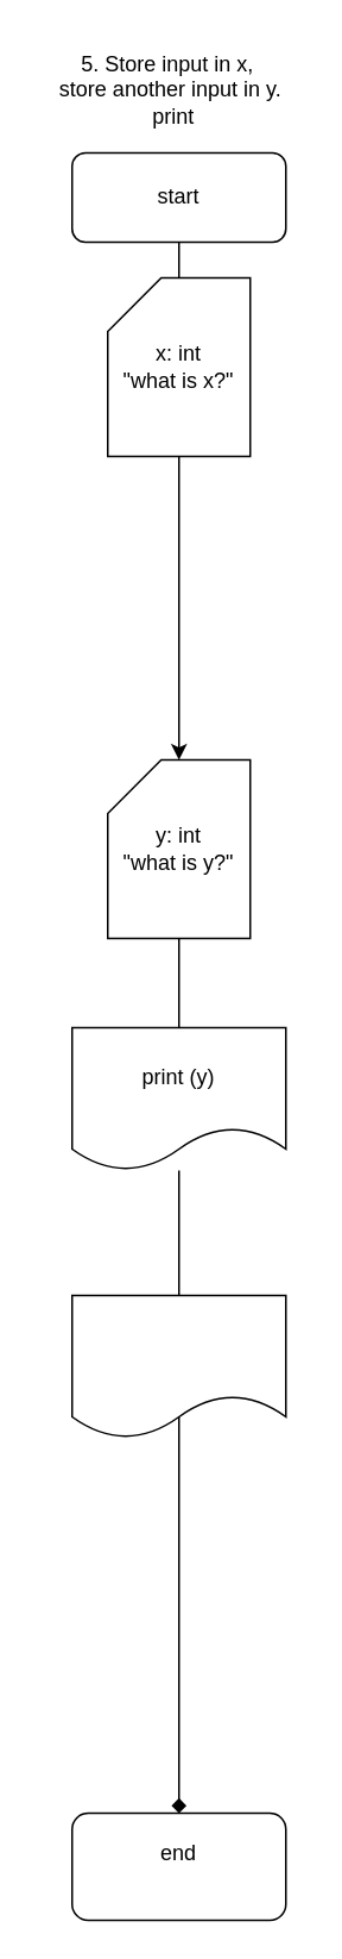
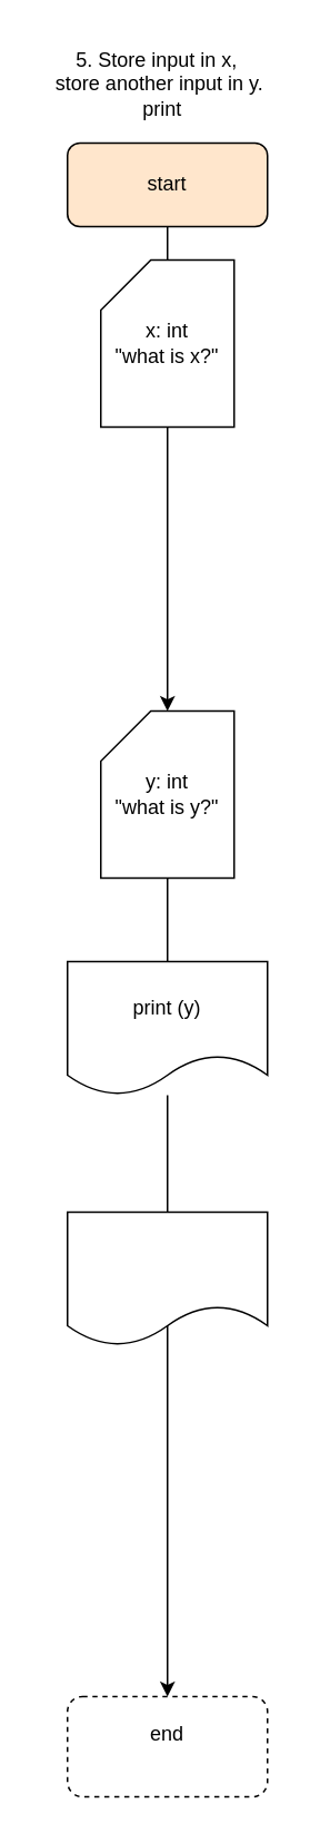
  <mxCell id="0" />
  <mxCell id="1" parent="0" />
- <mxCell id="2" style="edgeStyle=orthogonalEdgeStyle;rounded=0;orthogonalLoop=1;jettySize=auto;html=1;entryX=0.5;entryY=0;entryDx=0;entryDy=0;endArrow=diamond;" edge="1" parent="1" source="7" target="4"><mxGeometry relative="1" as="geometry"><mxPoint x="100" y="235" as="targetPoint" /></mxGeometry></mxCell>
- <mxCell id="3" value="start" style="rounded=1;whiteSpace=wrap;html=1;" vertex="1" parent="1"><mxGeometry x="40" y="85" width="120" height="50" as="geometry" /></mxCell>
- <mxCell id="4" value="end&lt;div&gt;&lt;br&gt;&lt;/div&gt;" style="whiteSpace=wrap;html=1;rounded=1;" vertex="1" parent="1"><mxGeometry x="40" y="1015" width="120" height="60" as="geometry" /></mxCell>
+ <mxCell id="2" style="edgeStyle=orthogonalEdgeStyle;rounded=0;orthogonalLoop=1;jettySize=auto;html=1;entryX=0.5;entryY=0;entryDx=0;entryDy=0;" edge="1" parent="1" source="7" target="4"><mxGeometry relative="1" as="geometry"><mxPoint x="100" y="235" as="targetPoint" /></mxGeometry></mxCell>
+ <mxCell id="3" value="start" style="rounded=1;whiteSpace=wrap;html=1;fillColor=#ffe6cc;" vertex="1" parent="1"><mxGeometry x="40" y="85" width="120" height="50" as="geometry" /></mxCell>
+ <mxCell id="4" value="end&lt;div&gt;&lt;br&gt;&lt;/div&gt;" style="whiteSpace=wrap;html=1;rounded=1;dashed=1;" vertex="1" parent="1"><mxGeometry x="40" y="1015" width="120" height="60" as="geometry" /></mxCell>
  <mxCell id="5" value="5. Store input in x,&amp;nbsp;&lt;div&gt;store another input in y&lt;span style=&quot;background-color: initial;&quot;&gt;.&lt;/span&gt;&lt;/div&gt;&lt;div&gt;&amp;nbsp;print&lt;/div&gt;" style="text;html=1;align=center;verticalAlign=middle;resizable=0;points=[];autosize=1;strokeColor=none;fillColor=none;" vertex="1" parent="1"><mxGeometry x="20" y="20" width="150" height="60" as="geometry" /></mxCell>
  <mxCell id="6" value="" style="edgeStyle=orthogonalEdgeStyle;rounded=0;orthogonalLoop=1;jettySize=auto;html=1;" edge="1" parent="1" source="9"><mxGeometry relative="1" as="geometry"><mxPoint x="100" y="135" as="sourcePoint" /><mxPoint x="100" y="595" as="targetPoint" /></mxGeometry></mxCell>
  <mxCell id="7" value="print (y)" style="shape=document;whiteSpace=wrap;html=1;boundedLbl=1;" vertex="1" parent="1"><mxGeometry x="40" y="575" width="120" height="80" as="geometry" /></mxCell>
  <mxCell id="8" value="" style="edgeStyle=orthogonalEdgeStyle;rounded=0;orthogonalLoop=1;jettySize=auto;html=1;" edge="1" parent="1" source="3" target="9"><mxGeometry relative="1" as="geometry"><mxPoint x="100" y="135" as="sourcePoint" /><mxPoint x="100" y="595" as="targetPoint" /></mxGeometry></mxCell>
  <mxCell id="9" value="y: int&lt;div&gt;&quot;what is y?&quot;&lt;/div&gt;" style="shape=card;whiteSpace=wrap;html=1;" vertex="1" parent="1"><mxGeometry x="60" y="425" width="80" height="100" as="geometry" /></mxCell>
  <mxCell id="10" value="x: int&lt;div&gt;&quot;what is x?&quot;&lt;/div&gt;" style="shape=card;whiteSpace=wrap;html=1;" vertex="1" parent="1"><mxGeometry x="60" y="155" width="80" height="100" as="geometry" /></mxCell>
  <mxCell id="11" value="" style="shape=document;whiteSpace=wrap;html=1;boundedLbl=1;" vertex="1" parent="1"><mxGeometry x="40" y="725" width="120" height="80" as="geometry" /></mxCell>
